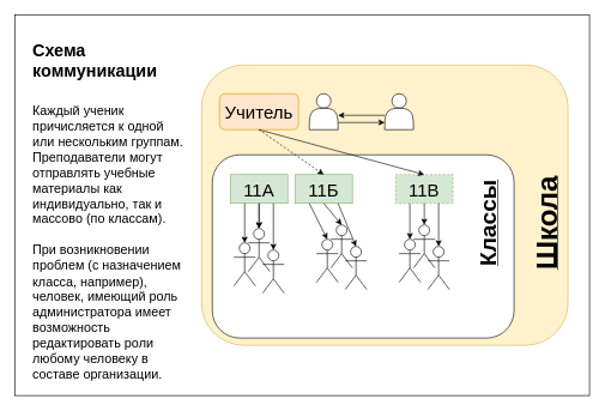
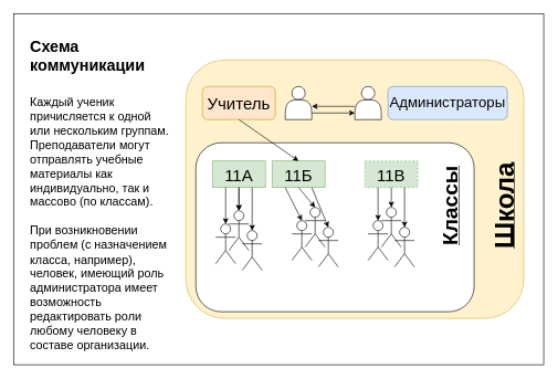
  <mxCell id="0" />
  <mxCell id="1" parent="0" />
  <mxCell id="2" value="" style="rounded=0;whiteSpace=wrap;html=1;" vertex="1" parent="1"><mxGeometry x="20" y="20" width="800" height="530" as="geometry" /></mxCell>
  <mxCell id="3" value="" style="rounded=1;whiteSpace=wrap;html=1;fillColor=#fff2cc;strokeColor=#d6b656;" vertex="1" parent="1"><mxGeometry x="280" y="90" width="510" height="390" as="geometry" /></mxCell>
  <mxCell id="4" value="" style="rounded=1;whiteSpace=wrap;html=1;" vertex="1" parent="1"><mxGeometry x="295" y="215" width="420" height="255" as="geometry" /></mxCell>
  <mxCell id="5" value="&lt;h1&gt;Схема коммуникации&lt;br&gt;&lt;/h1&gt;&lt;div&gt;&lt;br&gt;&lt;/div&gt;&lt;div style=&quot;font-size: 18px&quot; align=&quot;left&quot;&gt;&lt;font style=&quot;font-size: 18px&quot;&gt;Каждый ученик причисляется к одной или нескольким группам.&lt;/font&gt;&lt;/div&gt;&lt;div style=&quot;font-size: 18px&quot; align=&quot;left&quot;&gt;&lt;font style=&quot;font-size: 18px&quot;&gt;Преподаватели могут отправлять учебные материалы как индивидуально, так и массово (по классам). &lt;br&gt;&lt;/font&gt;&lt;/div&gt;&lt;div style=&quot;font-size: 18px&quot; align=&quot;left&quot;&gt;&lt;font style=&quot;font-size: 18px&quot;&gt;&lt;br&gt;&lt;/font&gt;&lt;/div&gt;&lt;div style=&quot;font-size: 18px&quot; align=&quot;left&quot;&gt;&lt;font style=&quot;font-size: 18px&quot;&gt;При возникновении проблем (с назначением класса, например), человек, имеющий роль администратора имеет возможность редактировать роли любому человеку в составе организации.&lt;/font&gt;&lt;/div&gt;&lt;div&gt;&lt;br&gt;&lt;/div&gt;&lt;div&gt;&lt;br&gt;&lt;/div&gt;&lt;div&gt;&lt;br&gt;&lt;/div&gt;&lt;div&gt;&lt;br&gt;&lt;/div&gt;&lt;div&gt;&lt;br&gt;&lt;/div&gt;&lt;div&gt;.&lt;/div&gt;&lt;p&gt;&lt;br&gt;&lt;/p&gt;" style="text;html=1;strokeColor=none;fillColor=none;spacing=5;spacingTop=-20;whiteSpace=wrap;overflow=hidden;rounded=0;" vertex="1" parent="1"><mxGeometry x="40" y="50" width="220" height="480" as="geometry" /></mxCell>
  <mxCell id="6" value="&lt;font style=&quot;font-size: 40px&quot;&gt;Школа&lt;/font&gt;" style="text;html=1;align=center;verticalAlign=middle;whiteSpace=wrap;rounded=0;fontStyle=5;rotation=270;" vertex="1" parent="1"><mxGeometry x="740" y="300" width="40" height="20" as="geometry" /></mxCell>
  <mxCell id="7" value="&lt;font style=&quot;font-size: 25px&quot;&gt;11А&lt;/font&gt;" style="rounded=0;whiteSpace=wrap;html=1;fillColor=#d5e8d4;strokeColor=#82b366;" vertex="1" parent="1"><mxGeometry x="320" y="242.5" width="80" height="40" as="geometry" /></mxCell>
  <mxCell id="8" value="&lt;font style=&quot;font-size: 25px&quot;&gt;11Б&lt;/font&gt;" style="rounded=0;whiteSpace=wrap;html=1;fillColor=#d5e8d4;strokeColor=#82b366;" vertex="1" parent="1"><mxGeometry x="410" y="242.5" width="80" height="40" as="geometry" /></mxCell>
  <mxCell id="9" value="&lt;font style=&quot;font-size: 25px&quot;&gt;11В&lt;/font&gt;" style="rounded=0;whiteSpace=wrap;html=1;fillColor=#d5e8d4;strokeColor=#82b366;dashed=1;" vertex="1" parent="1"><mxGeometry x="550" y="242.5" width="80" height="40" as="geometry" /></mxCell>
  <mxCell id="10" value="" style="edgeStyle=orthogonalEdgeStyle;rounded=0;orthogonalLoop=1;jettySize=auto;html=1;" edge="1" parent="1" source="11" target="37"><mxGeometry relative="1" as="geometry"><Array as="points"><mxPoint x="500" y="170" /><mxPoint x="500" y="170" /></Array></mxGeometry></mxCell>
  <mxCell id="11" value="" style="shape=actor;whiteSpace=wrap;html=1;" vertex="1" parent="1"><mxGeometry x="430" y="130" width="40" height="50" as="geometry" /></mxCell>
  <mxCell id="12" value="&lt;font style=&quot;font-size: 32px&quot;&gt;Классы&lt;/font&gt;" style="text;html=1;strokeColor=none;fillColor=none;align=center;verticalAlign=middle;whiteSpace=wrap;rounded=0;fontStyle=5;rotation=-90;" vertex="1" parent="1"><mxGeometry x="615" y="300" width="130" height="20" as="geometry" /></mxCell>
  <mxCell id="13" value="" style="shape=umlActor;verticalLabelPosition=bottom;verticalAlign=top;html=1;outlineConnect=0;" vertex="1" parent="1"><mxGeometry x="480" y="342.5" width="30" height="60" as="geometry" /></mxCell>
  <mxCell id="14" value="" style="shape=umlActor;verticalLabelPosition=bottom;verticalAlign=top;html=1;outlineConnect=0;" vertex="1" parent="1"><mxGeometry x="440" y="332.5" width="30" height="60" as="geometry" /></mxCell>
  <mxCell id="15" value="" style="shape=umlActor;verticalLabelPosition=bottom;verticalAlign=top;html=1;outlineConnect=0;" vertex="1" parent="1"><mxGeometry x="460" y="312.5" width="30" height="60" as="geometry" /></mxCell>
  <mxCell id="16" value="" style="shape=umlActor;verticalLabelPosition=bottom;verticalAlign=top;html=1;outlineConnect=0;" vertex="1" parent="1"><mxGeometry x="595" y="342.5" width="30" height="60" as="geometry" /></mxCell>
  <mxCell id="17" value="" style="shape=umlActor;verticalLabelPosition=bottom;verticalAlign=top;html=1;outlineConnect=0;" vertex="1" parent="1"><mxGeometry x="555" y="332.5" width="30" height="60" as="geometry" /></mxCell>
  <mxCell id="18" value="" style="shape=umlActor;verticalLabelPosition=bottom;verticalAlign=top;html=1;outlineConnect=0;" vertex="1" parent="1"><mxGeometry x="575" y="312.5" width="30" height="60" as="geometry" /></mxCell>
  <mxCell id="19" value="" style="shape=umlActor;verticalLabelPosition=bottom;verticalAlign=top;html=1;outlineConnect=0;" vertex="1" parent="1"><mxGeometry x="365" y="347.5" width="30" height="60" as="geometry" /></mxCell>
  <mxCell id="20" value="" style="shape=umlActor;verticalLabelPosition=bottom;verticalAlign=top;html=1;outlineConnect=0;" vertex="1" parent="1"><mxGeometry x="325" y="337.5" width="30" height="60" as="geometry" /></mxCell>
  <mxCell id="21" value="" style="shape=umlActor;verticalLabelPosition=bottom;verticalAlign=top;html=1;outlineConnect=0;" vertex="1" parent="1"><mxGeometry x="345" y="317.5" width="30" height="60" as="geometry" /></mxCell>
  <mxCell id="22" value="" style="endArrow=classic;html=1;exitX=0.5;exitY=1;exitDx=0;exitDy=0;entryX=0.5;entryY=0;entryDx=0;entryDy=0;entryPerimeter=0;" edge="1" parent="1" source="7" target="21"><mxGeometry width="50" height="50" relative="1" as="geometry"><mxPoint x="505" y="272.5" as="sourcePoint" /><mxPoint x="555" y="222.5" as="targetPoint" /></mxGeometry></mxCell>
  <mxCell id="23" value="" style="endArrow=classic;html=1;exitX=0.5;exitY=1;exitDx=0;exitDy=0;entryX=0.5;entryY=0;entryDx=0;entryDy=0;entryPerimeter=0;" edge="1" parent="1" source="8" target="15"><mxGeometry width="50" height="50" relative="1" as="geometry"><mxPoint x="460" y="272.5" as="sourcePoint" /><mxPoint x="510" y="222.5" as="targetPoint" /></mxGeometry></mxCell>
  <mxCell id="24" value="" style="endArrow=classic;html=1;exitX=0.5;exitY=1;exitDx=0;exitDy=0;entryX=0.5;entryY=0;entryDx=0;entryDy=0;entryPerimeter=0;" edge="1" parent="1" source="9" target="18"><mxGeometry width="50" height="50" relative="1" as="geometry"><mxPoint x="460" y="272.5" as="sourcePoint" /><mxPoint x="510" y="222.5" as="targetPoint" /></mxGeometry></mxCell>
  <mxCell id="25" value="" style="endArrow=classic;html=1;exitX=0.5;exitY=1;exitDx=0;exitDy=0;entryX=0.5;entryY=0;entryDx=0;entryDy=0;entryPerimeter=0;" edge="1" parent="1"><mxGeometry width="50" height="50" relative="1" as="geometry"><mxPoint x="360" y="282.5" as="sourcePoint" /><mxPoint x="360" y="317.5" as="targetPoint" /></mxGeometry></mxCell>
  <mxCell id="26" value="" style="endArrow=classic;html=1;exitX=0.25;exitY=1;exitDx=0;exitDy=0;entryX=0.5;entryY=0;entryDx=0;entryDy=0;entryPerimeter=0;" edge="1" parent="1" source="7"><mxGeometry width="50" height="50" relative="1" as="geometry"><mxPoint x="360" y="282.5" as="sourcePoint" /><mxPoint x="340" y="337.5" as="targetPoint" /></mxGeometry></mxCell>
  <mxCell id="27" value="" style="endArrow=classic;html=1;exitX=0.75;exitY=1;exitDx=0;exitDy=0;entryX=0.5;entryY=0;entryDx=0;entryDy=0;entryPerimeter=0;" edge="1" parent="1" source="7"><mxGeometry width="50" height="50" relative="1" as="geometry"><mxPoint x="360" y="282.5" as="sourcePoint" /><mxPoint x="380" y="347.5" as="targetPoint" /></mxGeometry></mxCell>
  <mxCell id="28" value="" style="endArrow=classic;html=1;exitX=0.25;exitY=1;exitDx=0;exitDy=0;entryX=0.5;entryY=0;entryDx=0;entryDy=0;entryPerimeter=0;" edge="1" parent="1" source="8" target="14"><mxGeometry width="50" height="50" relative="1" as="geometry"><mxPoint x="475" y="282.5" as="sourcePoint" /><mxPoint x="475" y="312.5" as="targetPoint" /></mxGeometry></mxCell>
  <mxCell id="29" value="" style="endArrow=classic;html=1;entryX=0.5;entryY=0;entryDx=0;entryDy=0;entryPerimeter=0;exitX=0.75;exitY=1;exitDx=0;exitDy=0;" edge="1" parent="1" source="8" target="13"><mxGeometry width="50" height="50" relative="1" as="geometry"><mxPoint x="490" y="282.5" as="sourcePoint" /><mxPoint x="455" y="332.5" as="targetPoint" /></mxGeometry></mxCell>
  <mxCell id="30" value="" style="endArrow=classic;html=1;exitX=0.25;exitY=1;exitDx=0;exitDy=0;entryX=0.5;entryY=0;entryDx=0;entryDy=0;entryPerimeter=0;" edge="1" parent="1" source="9" target="17"><mxGeometry width="50" height="50" relative="1" as="geometry"><mxPoint x="590" y="282.5" as="sourcePoint" /><mxPoint x="590" y="312.5" as="targetPoint" /></mxGeometry></mxCell>
  <mxCell id="31" value="" style="endArrow=classic;html=1;exitX=0.75;exitY=1;exitDx=0;exitDy=0;entryX=0.5;entryY=0;entryDx=0;entryDy=0;entryPerimeter=0;" edge="1" parent="1" source="9" target="16"><mxGeometry width="50" height="50" relative="1" as="geometry"><mxPoint x="590" y="282.5" as="sourcePoint" /><mxPoint x="590" y="312.5" as="targetPoint" /></mxGeometry></mxCell>
  <mxCell id="32" value="&lt;font style=&quot;font-size: 25px&quot;&gt;Учитель&lt;/font&gt;" style="rounded=1;whiteSpace=wrap;html=1;fillColor=#ffe6cc;strokeColor=#d79b00;" vertex="1" parent="1"><mxGeometry x="305" y="130" width="110" height="50" as="geometry" /></mxCell>
- <mxCell id="33" value="" style="endArrow=classic;html=1;exitX=0.5;exitY=1;exitDx=0;exitDy=0;entryX=0.5;entryY=0;entryDx=0;entryDy=0;dashed=1;" edge="1" source="32" parent="1" target="8"><mxGeometry width="50" height="50" relative="1" as="geometry"><mxPoint x="430" y="350" as="sourcePoint" /><mxPoint x="455" y="270" as="targetPoint" /></mxGeometry></mxCell>
- <mxCell id="34" value="" style="endArrow=classic;html=1;exitX=0.5;exitY=1;exitDx=0;exitDy=0;entryX=0.5;entryY=0;entryDx=0;entryDy=0;" edge="1" source="32" parent="1" target="9"><mxGeometry width="50" height="50" relative="1" as="geometry"><mxPoint x="430" y="350" as="sourcePoint" /><mxPoint x="570" y="270" as="targetPoint" /></mxGeometry></mxCell>
+ <mxCell id="33" value="" style="endArrow=classic;html=1;exitX=0.5;exitY=1;exitDx=0;exitDy=0;entryX=0.5;entryY=0;entryDx=0;entryDy=0;" edge="1" source="32" parent="1" target="8"><mxGeometry width="50" height="50" relative="1" as="geometry"><mxPoint x="430" y="350" as="sourcePoint" /><mxPoint x="455" y="270" as="targetPoint" /></mxGeometry></mxCell>
+ <mxCell id="35" value="&lt;font style=&quot;font-size: 22px&quot;&gt;Администраторы&lt;/font&gt;" style="rounded=1;whiteSpace=wrap;html=1;fillColor=#dae8fc;strokeColor=#6c8ebf;fontStyle=0" vertex="1" parent="1"><mxGeometry x="585" y="130" width="180" height="50" as="geometry" /></mxCell>
  <mxCell id="36" value="" style="edgeStyle=orthogonalEdgeStyle;rounded=0;orthogonalLoop=1;jettySize=auto;html=1;" edge="1" parent="1" source="37" target="11"><mxGeometry relative="1" as="geometry"><Array as="points"><mxPoint x="500" y="160" /><mxPoint x="500" y="160" /></Array></mxGeometry></mxCell>
  <mxCell id="37" value="" style="shape=actor;whiteSpace=wrap;html=1;" vertex="1" parent="1"><mxGeometry x="535" y="130" width="40" height="50" as="geometry" /></mxCell>
